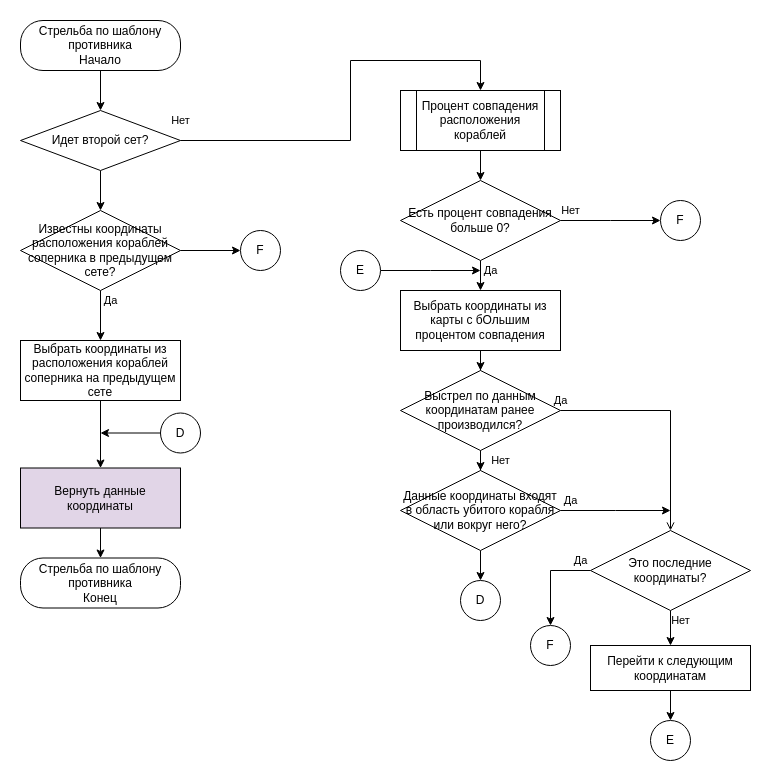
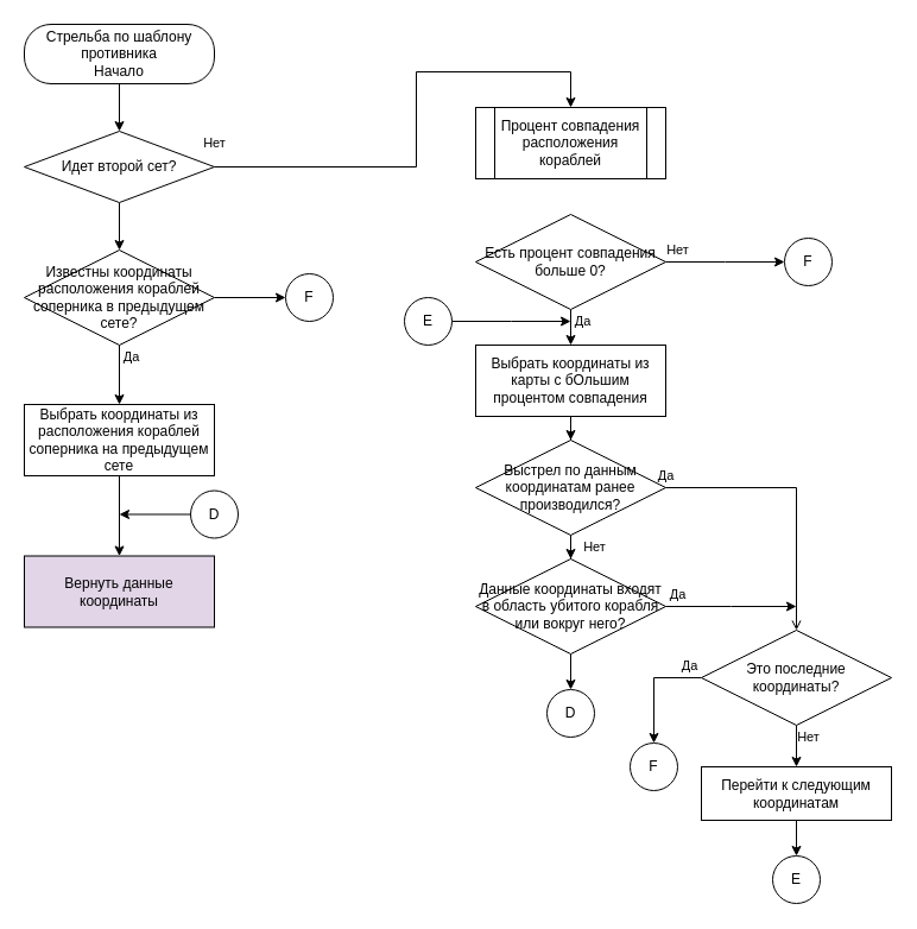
  <mxCell id="0" />
  <mxCell id="1" parent="0" />
  <mxCell id="2" value="" style="edgeStyle=orthogonalEdgeStyle;rounded=0;orthogonalLoop=1;jettySize=auto;html=1;" parent="1" source="3" target="6" edge="1"><mxGeometry relative="1" as="geometry" /></mxCell>
  <mxCell id="3" value="&lt;span style=&quot;&quot;&gt;Стрельба по шаблону противника&lt;/span&gt;&lt;br&gt;Начало" style="rounded=1;whiteSpace=wrap;html=1;fillColor=default;strokeColor=default;fontColor=default;arcSize=45;absoluteArcSize=0;labelBackgroundColor=none;" parent="1" vertex="1"><mxGeometry x="20" y="20" width="160" height="50" as="geometry" /></mxCell>
  <mxCell id="4" value="Нет" style="edgeStyle=orthogonalEdgeStyle;rounded=0;orthogonalLoop=1;jettySize=auto;html=1;entryX=0.5;entryY=0;entryDx=0;entryDy=0;" parent="1" source="6" target="41" edge="1"><mxGeometry x="-1" y="20" relative="1" as="geometry"><mxPoint as="offset" /><mxPoint x="480" y="60" as="targetPoint" /><Array as="points"><mxPoint x="350" y="140" /><mxPoint x="350" y="60" /><mxPoint x="480" y="60" /></Array></mxGeometry></mxCell>
  <mxCell id="5" value="" style="edgeStyle=orthogonalEdgeStyle;rounded=0;orthogonalLoop=1;jettySize=auto;html=1;" edge="1" parent="1" source="6" target="40"><mxGeometry relative="1" as="geometry" /></mxCell>
  <mxCell id="6" value="Идет второй сет?" style="rhombus;whiteSpace=wrap;html=1;labelBackgroundColor=none;fillColor=default;gradientColor=none;" parent="1" vertex="1"><mxGeometry x="20" y="110" width="160" height="60" as="geometry" /></mxCell>
  <mxCell id="7" value="" style="edgeStyle=orthogonalEdgeStyle;rounded=0;orthogonalLoop=1;jettySize=auto;html=1;entryX=0.5;entryY=0;entryDx=0;entryDy=0;exitX=0.5;exitY=1;exitDx=0;exitDy=0;" edge="1" parent="1" source="8" target="10"><mxGeometry relative="1" as="geometry"><mxPoint x="100" y="412.5" as="sourcePoint" /><mxPoint x="100" y="492.5" as="targetPoint" /></mxGeometry></mxCell>
  <mxCell id="8" value="Выбрать координаты из расположения кораблей соперника на предыдущем сете" style="whiteSpace=wrap;html=1;" parent="1" vertex="1"><mxGeometry x="20" y="340" width="160" height="60" as="geometry" /></mxCell>
- <mxCell id="9" value="" style="edgeStyle=orthogonalEdgeStyle;rounded=0;orthogonalLoop=1;jettySize=auto;html=1;" parent="1" source="10" target="11" edge="1"><mxGeometry relative="1" as="geometry" /></mxCell>
  <mxCell id="10" value="Вернуть данные координаты" style="whiteSpace=wrap;html=1;rounded=0;fillColor=#e1d5e7;" parent="1" vertex="1"><mxGeometry x="20" y="467.5" width="160" height="60" as="geometry" /></mxCell>
- <mxCell id="11" value="&lt;span&gt;Стрельба по шаблону противника&lt;/span&gt;&lt;br&gt;Конец" style="rounded=1;whiteSpace=wrap;html=1;fillColor=default;strokeColor=default;fontColor=default;arcSize=45;absoluteArcSize=0;labelBackgroundColor=none;" parent="1" vertex="1"><mxGeometry x="20" y="557.5" width="160" height="50" as="geometry" /></mxCell>
- <mxCell id="12" value="" style="edgeStyle=orthogonalEdgeStyle;rounded=0;orthogonalLoop=1;jettySize=auto;html=1;exitX=0.5;exitY=1;exitDx=0;exitDy=0;" parent="1" source="41" target="15" edge="1"><mxGeometry relative="1" as="geometry"><mxPoint x="480" y="150" as="sourcePoint" /></mxGeometry></mxCell>
  <mxCell id="13" value="Да" style="edgeStyle=orthogonalEdgeStyle;rounded=0;orthogonalLoop=1;jettySize=auto;html=1;" parent="1" source="15" target="17" edge="1"><mxGeometry x="0.2" y="10" relative="1" as="geometry"><mxPoint as="offset" /></mxGeometry></mxCell>
  <mxCell id="14" value="Нет" style="edgeStyle=orthogonalEdgeStyle;rounded=0;orthogonalLoop=1;jettySize=auto;html=1;" parent="1" source="15" edge="1"><mxGeometry x="-0.8" y="10" relative="1" as="geometry"><mxPoint x="660" y="220" as="targetPoint" /><mxPoint as="offset" /></mxGeometry></mxCell>
  <mxCell id="15" value="Есть процент совпадения больше 0?" style="rhombus;whiteSpace=wrap;html=1;" parent="1" vertex="1"><mxGeometry x="400" y="180" width="160" height="80" as="geometry" /></mxCell>
  <mxCell id="16" value="" style="edgeStyle=orthogonalEdgeStyle;rounded=0;orthogonalLoop=1;jettySize=auto;html=1;" parent="1" source="17" target="20" edge="1"><mxGeometry relative="1" as="geometry" /></mxCell>
  <mxCell id="17" value="Выбрать координаты из карты с бОльшим процентом совпадения" style="whiteSpace=wrap;html=1;" parent="1" vertex="1"><mxGeometry x="400" y="290" width="160" height="60" as="geometry" /></mxCell>
  <mxCell id="18" value="Нет" style="edgeStyle=orthogonalEdgeStyle;rounded=0;orthogonalLoop=1;jettySize=auto;html=1;" parent="1" source="20" target="23" edge="1"><mxGeometry x="0.667" y="20" relative="1" as="geometry"><mxPoint as="offset" /></mxGeometry></mxCell>
  <mxCell id="19" value="Да" style="edgeStyle=orthogonalEdgeStyle;rounded=0;orthogonalLoop=1;jettySize=auto;html=1;entryX=0.5;entryY=0;entryDx=0;entryDy=0;endArrow=open;" parent="1" source="20" target="29" edge="1"><mxGeometry x="-1" y="10" relative="1" as="geometry"><mxPoint x="670" y="510" as="targetPoint" /><mxPoint as="offset" /></mxGeometry></mxCell>
  <mxCell id="20" value="Выстрел по данным координатам ранее производился?" style="rhombus;whiteSpace=wrap;html=1;rounded=0;" parent="1" vertex="1"><mxGeometry x="400" y="370" width="160" height="80" as="geometry" /></mxCell>
  <mxCell id="21" value="" style="edgeStyle=orthogonalEdgeStyle;rounded=0;orthogonalLoop=1;jettySize=auto;html=1;" parent="1" source="23" target="24" edge="1"><mxGeometry relative="1" as="geometry" /></mxCell>
  <mxCell id="22" value="Да" style="edgeStyle=orthogonalEdgeStyle;rounded=0;orthogonalLoop=1;jettySize=auto;html=1;" parent="1" source="23" edge="1"><mxGeometry x="-0.818" y="10" relative="1" as="geometry"><mxPoint x="670" y="510" as="targetPoint" /><mxPoint as="offset" /></mxGeometry></mxCell>
  <mxCell id="23" value="Данные координаты входят в область убитого корабля или вокруг него?" style="rhombus;whiteSpace=wrap;html=1;rounded=0;" parent="1" vertex="1"><mxGeometry x="400" y="470" width="160" height="80" as="geometry" /></mxCell>
  <mxCell id="24" value="D" style="ellipse;whiteSpace=wrap;html=1;aspect=fixed;labelBackgroundColor=none;fillColor=default;gradientColor=none;" parent="1" vertex="1"><mxGeometry x="460" y="580" width="40" height="40" as="geometry" /></mxCell>
  <mxCell id="25" value="" style="edgeStyle=orthogonalEdgeStyle;rounded=0;orthogonalLoop=1;jettySize=auto;html=1;exitX=0;exitY=0.5;exitDx=0;exitDy=0;" parent="1" source="26" edge="1"><mxGeometry relative="1" as="geometry"><mxPoint x="100" y="432.5" as="targetPoint" /></mxGeometry></mxCell>
  <mxCell id="26" value="D" style="ellipse;whiteSpace=wrap;html=1;aspect=fixed;labelBackgroundColor=none;fillColor=default;gradientColor=none;" parent="1" vertex="1"><mxGeometry x="160" y="412.5" width="40" height="40" as="geometry" /></mxCell>
  <mxCell id="27" value="Нет" style="edgeStyle=orthogonalEdgeStyle;rounded=0;orthogonalLoop=1;jettySize=auto;html=1;" parent="1" source="29" target="32" edge="1"><mxGeometry x="-0.556" y="10" relative="1" as="geometry"><mxPoint as="offset" /></mxGeometry></mxCell>
  <mxCell id="28" value="Да" style="edgeStyle=orthogonalEdgeStyle;rounded=0;orthogonalLoop=1;jettySize=auto;html=1;entryX=0.5;entryY=0;entryDx=0;entryDy=0;" parent="1" source="29" target="36" edge="1"><mxGeometry x="-0.789" y="-10" relative="1" as="geometry"><mxPoint as="offset" /></mxGeometry></mxCell>
  <mxCell id="29" value="Это последние координаты?" style="rhombus;whiteSpace=wrap;html=1;rounded=0;" parent="1" vertex="1"><mxGeometry x="590" y="530" width="160" height="80" as="geometry" /></mxCell>
  <mxCell id="30" value="E" style="ellipse;whiteSpace=wrap;html=1;aspect=fixed;labelBackgroundColor=none;fillColor=default;gradientColor=none;" parent="1" vertex="1"><mxGeometry x="650" y="720" width="40" height="40" as="geometry" /></mxCell>
  <mxCell id="31" value="" style="edgeStyle=orthogonalEdgeStyle;rounded=0;orthogonalLoop=1;jettySize=auto;html=1;" parent="1" source="32" target="30" edge="1"><mxGeometry relative="1" as="geometry" /></mxCell>
  <mxCell id="32" value="Перейти к следующим координатам" style="rounded=0;whiteSpace=wrap;html=1;labelBackgroundColor=none;fillColor=default;gradientColor=none;" parent="1" vertex="1"><mxGeometry x="590" y="645" width="160" height="45" as="geometry" /></mxCell>
  <mxCell id="33" value="" style="edgeStyle=orthogonalEdgeStyle;rounded=0;orthogonalLoop=1;jettySize=auto;html=1;" parent="1" source="34" edge="1"><mxGeometry relative="1" as="geometry"><mxPoint x="480" y="270" as="targetPoint" /></mxGeometry></mxCell>
  <mxCell id="34" value="E" style="ellipse;whiteSpace=wrap;html=1;aspect=fixed;labelBackgroundColor=none;fillColor=default;gradientColor=none;" parent="1" vertex="1"><mxGeometry x="340" y="250" width="40" height="40" as="geometry" /></mxCell>
  <mxCell id="35" value="F" style="ellipse;whiteSpace=wrap;html=1;aspect=fixed;labelBackgroundColor=none;fillColor=default;gradientColor=none;" parent="1" vertex="1"><mxGeometry x="240" y="230" width="40" height="40" as="geometry" /></mxCell>
  <mxCell id="36" value="F" style="ellipse;whiteSpace=wrap;html=1;aspect=fixed;labelBackgroundColor=none;fillColor=default;gradientColor=none;" parent="1" vertex="1"><mxGeometry x="530" y="625" width="40" height="40" as="geometry" /></mxCell>
  <mxCell id="37" value="F" style="ellipse;whiteSpace=wrap;html=1;aspect=fixed;labelBackgroundColor=none;fillColor=default;gradientColor=none;" parent="1" vertex="1"><mxGeometry x="660" y="200" width="40" height="40" as="geometry" /></mxCell>
  <mxCell id="38" value="Да" style="edgeStyle=orthogonalEdgeStyle;rounded=0;orthogonalLoop=1;jettySize=auto;html=1;" edge="1" parent="1" source="40" target="8"><mxGeometry x="-0.6" y="10" relative="1" as="geometry"><mxPoint as="offset" /></mxGeometry></mxCell>
  <mxCell id="39" value="" style="edgeStyle=orthogonalEdgeStyle;rounded=0;orthogonalLoop=1;jettySize=auto;html=1;" edge="1" parent="1" source="40" target="35"><mxGeometry relative="1" as="geometry" /></mxCell>
  <mxCell id="40" value="Известны координаты расположения кораблей соперника в предыдущем сете?" style="rhombus;whiteSpace=wrap;html=1;labelBackgroundColor=none;fillColor=default;gradientColor=none;" vertex="1" parent="1"><mxGeometry x="20" y="210" width="160" height="80" as="geometry" /></mxCell>
  <mxCell id="41" value="Процент совпадения расположения кораблей" style="shape=process;whiteSpace=wrap;html=1;backgroundOutline=1;" vertex="1" parent="1"><mxGeometry x="400" y="90" width="160" height="60" as="geometry" /></mxCell>
